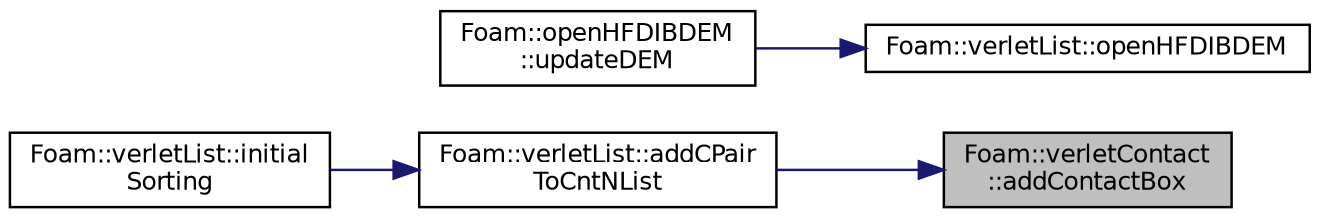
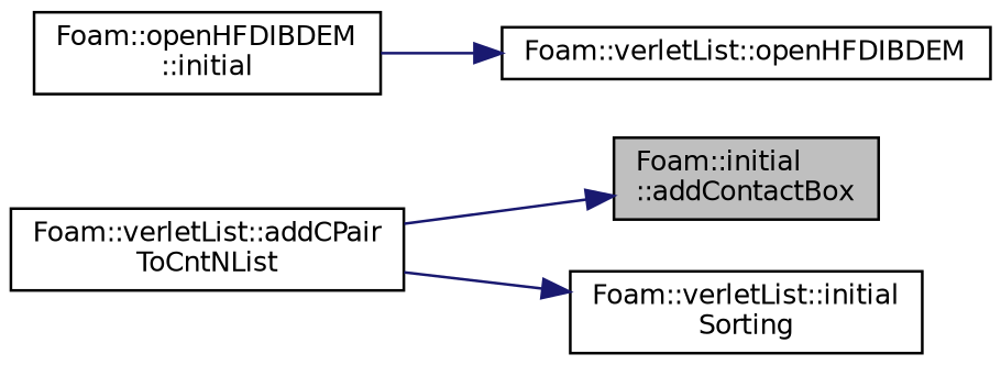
  digraph {
    rankdir=RL
    node [color=black fillcolor=white fontname=Helvetica fontsize=10 shape=record style=filled]
    edge [color=midnightblue dir=back fontname=Helvetica fontsize=10 labelfontname=Helvetica labelfontsize=10 style=solid]
-   n1 [fillcolor=grey75 fontcolor=black height=0.2 label="Foam::verletContact\l::addContactBox" width=0.4]
+   n1 [fillcolor=grey75 fontcolor=black height=0.2 label="Foam::initial\l::addContactBox" width=0.4]
    n2 [height=0.2 label="Foam::verletList::addCPair\lToCntNList" width=0.4]
    n3 [height=0.2 label="Foam::verletList::initial\lSorting" width=0.4]
    n4 [height=0.2 label="Foam::verletList::openHFDIBDEM" width=0.4]
-   n5 [height=0.2 label="Foam::openHFDIBDEM\l::updateDEM" width=0.4]
+   n5 [height=0.2 label="Foam::openHFDIBDEM\l::initial" width=0.4]
    n1 -> n2
-   n2 -> n3
+   n3 -> n2
    n4 -> n5
  }
